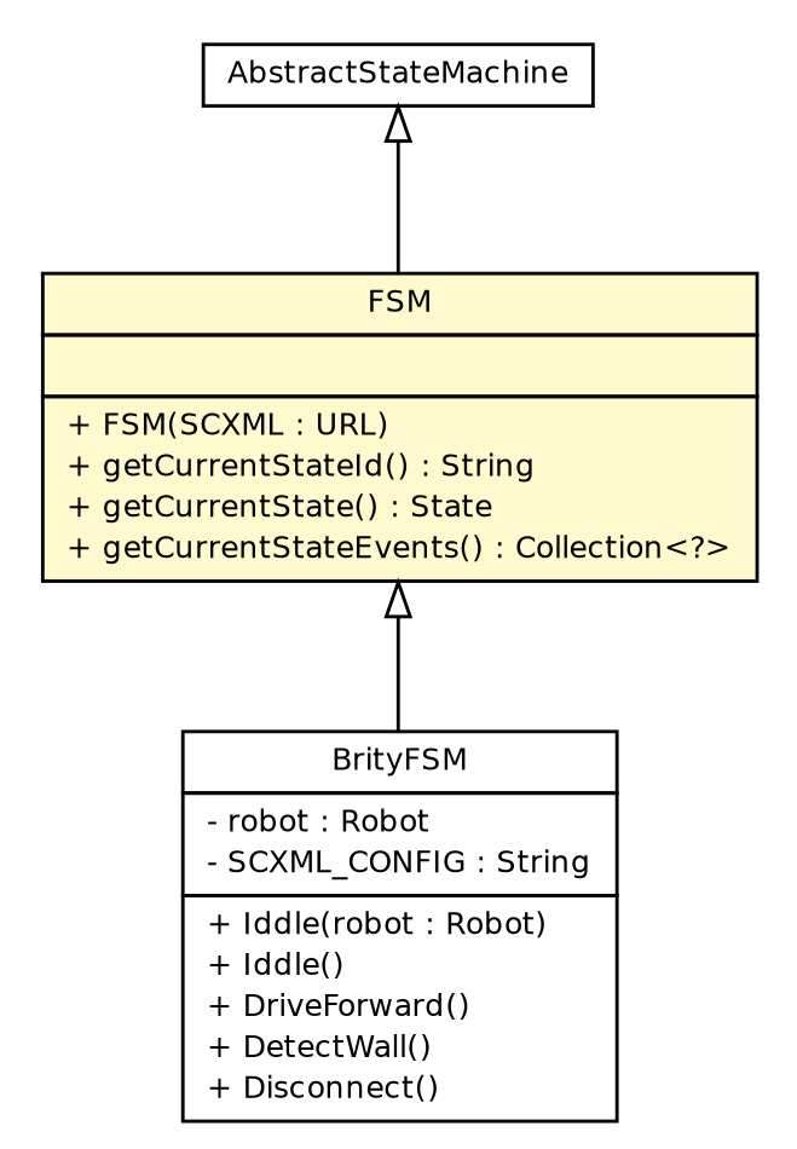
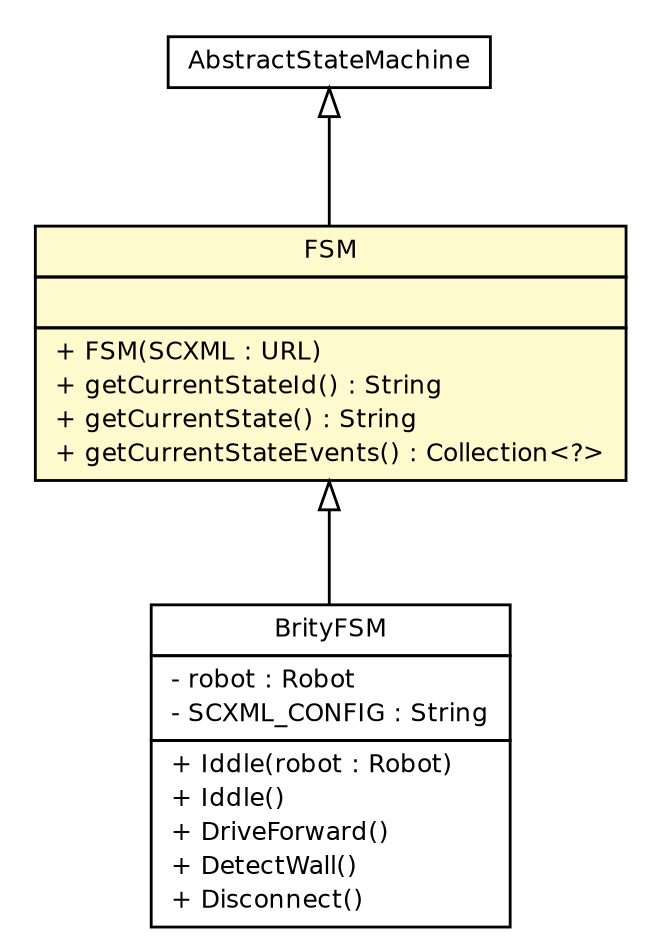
  digraph {
    nodesep=0.25
    ranksep=0.5
    node [fontcolor=black fontname=Helvetica fontsize=9.0 shape=plaintext]
    edge [arrowtail=empty dir=back fontname=Helvetica fontsize=10 headport=p labelfontname=Helvetica labelfontsize=10 tailport=p]
    n1 [label=<<table title="jab.lejos.liverobots.brity.fsm.BrityFSM" border="0" cellborder="1" cellspacing="0" cellpadding="2" port="p" href="./BrityFSM.html"> 		<tr><td><table border="0" cellspacing="0" cellpadding="1"> <tr><td align="center" balign="center"> BrityFSM </td></tr> 		</table></td></tr> 		<tr><td><table border="0" cellspacing="0" cellpadding="1"> <tr><td align="left" balign="left"> - robot : Robot </td></tr> <tr><td align="left" balign="left"> - SCXML_CONFIG : String </td></tr> 		</table></td></tr> 		<tr><td><table border="0" cellspacing="0" cellpadding="1"> <tr><td align="left" balign="left"> + Iddle(robot : Robot) </td></tr> <tr><td align="left" balign="left"> + Iddle() </td></tr> <tr><td align="left" balign="left"> + DriveForward() </td></tr> <tr><td align="left" balign="left"> + DetectWall() </td></tr> <tr><td align="left" balign="left"> + Disconnect() </td></tr> 		</table></td></tr> 		</table>>]
-   n2 [label=<<table title="jab.lejos.liverobots.brity.fsm.FSM" border="0" cellborder="1" cellspacing="0" cellpadding="2" port="p" bgcolor="lemonChiffon" href="./FSM.html"> 		<tr><td><table border="0" cellspacing="0" cellpadding="1"> <tr><td align="center" balign="center"> FSM </td></tr> 		</table></td></tr> 		<tr><td><table border="0" cellspacing="0" cellpadding="1"> <tr><td align="left" balign="left">  </td></tr> 		</table></td></tr> 		<tr><td><table border="0" cellspacing="0" cellpadding="1"> <tr><td align="left" balign="left"> + FSM(SCXML : URL) </td></tr> <tr><td align="left" balign="left"> + getCurrentStateId() : String </td></tr> <tr><td align="left" balign="left"> + getCurrentState() : State </td></tr> <tr><td align="left" balign="left"> + getCurrentStateEvents() : Collection&lt;?&gt; </td></tr> 		</table></td></tr> 		</table>>]
+   n2 [label=<<table title="jab.lejos.liverobots.brity.fsm.FSM" border="0" cellborder="1" cellspacing="0" cellpadding="2" port="p" bgcolor="lemonChiffon" href="./FSM.html"> 		<tr><td><table border="0" cellspacing="0" cellpadding="1"> <tr><td align="center" balign="center"> FSM </td></tr> 		</table></td></tr> 		<tr><td><table border="0" cellspacing="0" cellpadding="1"> <tr><td align="left" balign="left">  </td></tr> 		</table></td></tr> 		<tr><td><table border="0" cellspacing="0" cellpadding="1"> <tr><td align="left" balign="left"> + FSM(SCXML : URL) </td></tr> <tr><td align="left" balign="left"> + getCurrentStateId() : String </td></tr> <tr><td align="left" balign="left"> + getCurrentState() : String </td></tr> <tr><td align="left" balign="left"> + getCurrentStateEvents() : Collection&lt;?&gt; </td></tr> 		</table></td></tr> 		</table>>]
    n3 [label=<<table title="AbstractStateMachine" border="0" cellborder="1" cellspacing="0" cellpadding="2" port="p"> 		<tr><td><table border="0" cellspacing="0" cellpadding="1"> <tr><td align="center" balign="center"> AbstractStateMachine </td></tr> 		</table></td></tr> 		</table>>]
    n2 -> n1
    n3 -> n2
  }
